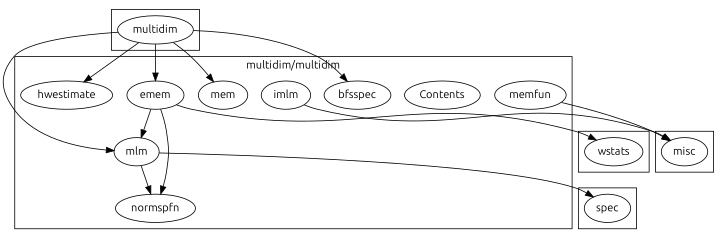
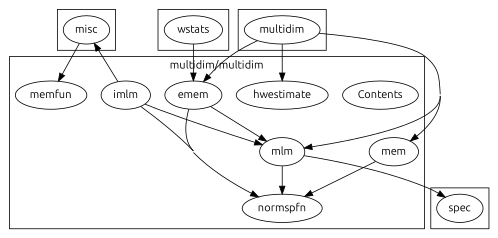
  digraph {
    concentrate=true
    fontname=Ubuntu
    node [fontname=Ubuntu]
    edge [constraint=true fontname=Ubuntu]
    n1 [label=multidim]
    n2 [label=misc]
    n3 [label=spec]
    n4 [label=wstats]
-   n5 [label=bfsspec]
    n6 [label=Contents]
    n7 [label=emem]
    n8 [label=hwestimate]
    n9 [label=imlm]
    n10 [label=mem]
    n11 [label=memfun]
    n12 [label=mlm]
    n13 [label=normspfn]
    subgraph cluster_1 {
      n1
    }
    subgraph cluster_2 {
      n2
    }
    subgraph cluster_3 {
      n3
    }
    subgraph cluster_4 {
      n4
    }
    subgraph cluster_5 {
      label="multidim/multidim"
-     n5
      n6
      n7
      n8
      n9
      n10
      n11
      n12
      n13
    }
-   n1 -> n5
    n1 -> n7
    n1 -> n8
    n1 -> n10
    n1 -> n12
-   n7 -> n4
+   n4 -> n7
    n7 -> n12
    n7 -> n13
    n9 -> n2
-   n11 -> n2
+   n9 -> n12
+   n9 -> n13
+   n10 -> n13
+   n2 -> n11
    n12 -> n3
    n12 -> n13
  }
